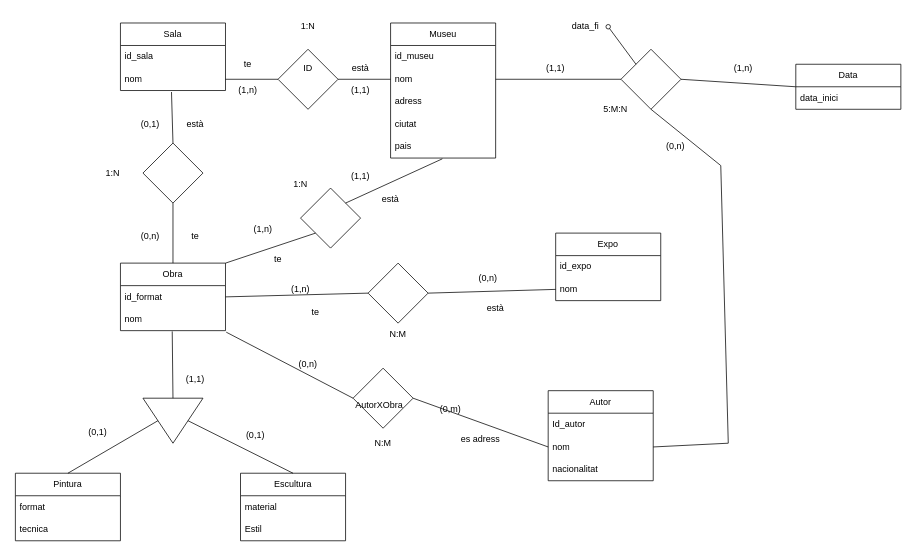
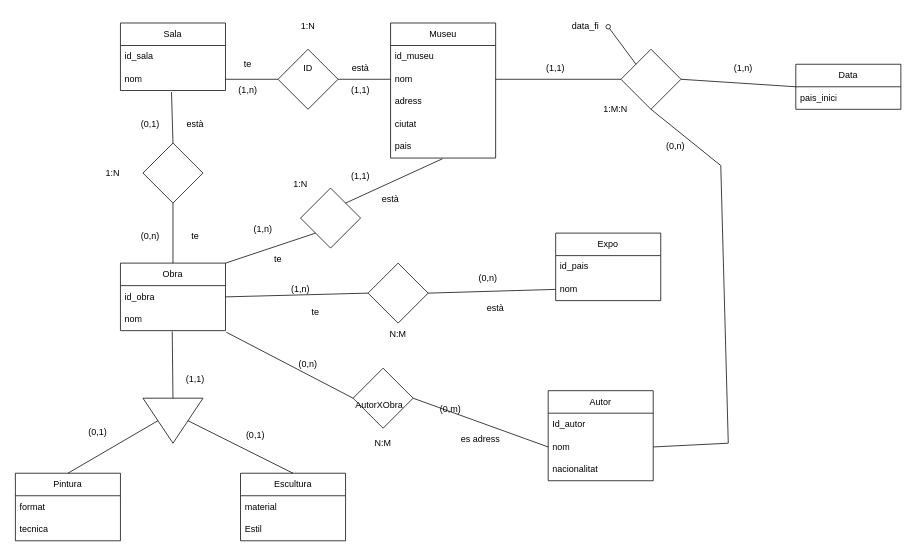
  <mxCell id="0" />
  <mxCell id="1" parent="0" />
  <mxCell id="2" value="Museu" style="swimlane;fontStyle=0;childLayout=stackLayout;horizontal=1;startSize=30;horizontalStack=0;resizeParent=1;resizeParentMax=0;resizeLast=0;collapsible=1;marginBottom=0;whiteSpace=wrap;html=1;" parent="1" vertex="1"><mxGeometry x="520" y="30" width="140" height="180" as="geometry" /></mxCell>
  <mxCell id="3" value="id_museu" style="text;strokeColor=none;fillColor=none;align=left;verticalAlign=middle;spacingLeft=4;spacingRight=4;overflow=hidden;points=[[0,0.5],[1,0.5]];portConstraint=eastwest;rotatable=0;whiteSpace=wrap;html=1;" parent="2" vertex="1"><mxGeometry y="30" width="140" height="30" as="geometry" /></mxCell>
  <mxCell id="4" value="nom" style="text;strokeColor=none;fillColor=none;align=left;verticalAlign=middle;spacingLeft=4;spacingRight=4;overflow=hidden;points=[[0,0.5],[1,0.5]];portConstraint=eastwest;rotatable=0;whiteSpace=wrap;html=1;" parent="2" vertex="1"><mxGeometry y="60" width="140" height="30" as="geometry" /></mxCell>
  <mxCell id="5" value="adress" style="text;strokeColor=none;fillColor=none;align=left;verticalAlign=middle;spacingLeft=4;spacingRight=4;overflow=hidden;points=[[0,0.5],[1,0.5]];portConstraint=eastwest;rotatable=0;whiteSpace=wrap;html=1;" parent="2" vertex="1"><mxGeometry y="90" width="140" height="30" as="geometry" /></mxCell>
  <mxCell id="6" value="ciutat" style="text;strokeColor=none;fillColor=none;align=left;verticalAlign=middle;spacingLeft=4;spacingRight=4;overflow=hidden;points=[[0,0.5],[1,0.5]];portConstraint=eastwest;rotatable=0;whiteSpace=wrap;html=1;" parent="2" vertex="1"><mxGeometry y="120" width="140" height="30" as="geometry" /></mxCell>
  <mxCell id="7" value="pais" style="text;strokeColor=none;fillColor=none;align=left;verticalAlign=middle;spacingLeft=4;spacingRight=4;overflow=hidden;points=[[0,0.5],[1,0.5]];portConstraint=eastwest;rotatable=0;whiteSpace=wrap;html=1;" parent="2" vertex="1"><mxGeometry y="150" width="140" height="30" as="geometry" /></mxCell>
  <mxCell id="8" value="Sala" style="swimlane;fontStyle=0;childLayout=stackLayout;horizontal=1;startSize=30;horizontalStack=0;resizeParent=1;resizeParentMax=0;resizeLast=0;collapsible=1;marginBottom=0;whiteSpace=wrap;html=1;" parent="1" vertex="1"><mxGeometry x="160" y="30" width="140" height="90" as="geometry" /></mxCell>
  <mxCell id="9" value="id_sala" style="text;strokeColor=none;fillColor=none;align=left;verticalAlign=middle;spacingLeft=4;spacingRight=4;overflow=hidden;points=[[0,0.5],[1,0.5]];portConstraint=eastwest;rotatable=0;whiteSpace=wrap;html=1;" parent="8" vertex="1"><mxGeometry y="30" width="140" height="30" as="geometry" /></mxCell>
  <mxCell id="10" value="nom" style="text;strokeColor=none;fillColor=none;align=left;verticalAlign=middle;spacingLeft=4;spacingRight=4;overflow=hidden;points=[[0,0.5],[1,0.5]];portConstraint=eastwest;rotatable=0;whiteSpace=wrap;html=1;" parent="8" vertex="1"><mxGeometry y="60" width="140" height="30" as="geometry" /></mxCell>
  <mxCell id="11" value="Obra" style="swimlane;fontStyle=0;childLayout=stackLayout;horizontal=1;startSize=30;horizontalStack=0;resizeParent=1;resizeParentMax=0;resizeLast=0;collapsible=1;marginBottom=0;whiteSpace=wrap;html=1;" parent="1" vertex="1"><mxGeometry x="160" y="350" width="140" height="90" as="geometry" /></mxCell>
- <mxCell id="12" value="id_format" style="text;strokeColor=none;fillColor=none;align=left;verticalAlign=middle;spacingLeft=4;spacingRight=4;overflow=hidden;points=[[0,0.5],[1,0.5]];portConstraint=eastwest;rotatable=0;whiteSpace=wrap;html=1;" parent="11" vertex="1"><mxGeometry y="30" width="140" height="30" as="geometry" /></mxCell>
+ <mxCell id="12" value="id_obra" style="text;strokeColor=none;fillColor=none;align=left;verticalAlign=middle;spacingLeft=4;spacingRight=4;overflow=hidden;points=[[0,0.5],[1,0.5]];portConstraint=eastwest;rotatable=0;whiteSpace=wrap;html=1;" parent="11" vertex="1"><mxGeometry y="30" width="140" height="30" as="geometry" /></mxCell>
  <mxCell id="13" value="nom" style="text;strokeColor=none;fillColor=none;align=left;verticalAlign=middle;spacingLeft=4;spacingRight=4;overflow=hidden;points=[[0,0.5],[1,0.5]];portConstraint=eastwest;rotatable=0;whiteSpace=wrap;html=1;" parent="11" vertex="1"><mxGeometry y="60" width="140" height="30" as="geometry" /></mxCell>
  <mxCell id="14" value="Pintura" style="swimlane;fontStyle=0;childLayout=stackLayout;horizontal=1;startSize=30;horizontalStack=0;resizeParent=1;resizeParentMax=0;resizeLast=0;collapsible=1;marginBottom=0;whiteSpace=wrap;html=1;" parent="1" vertex="1"><mxGeometry x="20" y="630" width="140" height="90" as="geometry" /></mxCell>
  <mxCell id="15" value="&lt;div&gt;format&lt;/div&gt;" style="text;strokeColor=none;fillColor=none;align=left;verticalAlign=middle;spacingLeft=4;spacingRight=4;overflow=hidden;points=[[0,0.5],[1,0.5]];portConstraint=eastwest;rotatable=0;whiteSpace=wrap;html=1;" parent="14" vertex="1"><mxGeometry y="30" width="140" height="30" as="geometry" /></mxCell>
  <mxCell id="16" value="tecnica" style="text;strokeColor=none;fillColor=none;align=left;verticalAlign=middle;spacingLeft=4;spacingRight=4;overflow=hidden;points=[[0,0.5],[1,0.5]];portConstraint=eastwest;rotatable=0;whiteSpace=wrap;html=1;" parent="14" vertex="1"><mxGeometry y="60" width="140" height="30" as="geometry" /></mxCell>
  <mxCell id="17" value="Escultura" style="swimlane;fontStyle=0;childLayout=stackLayout;horizontal=1;startSize=30;horizontalStack=0;resizeParent=1;resizeParentMax=0;resizeLast=0;collapsible=1;marginBottom=0;whiteSpace=wrap;html=1;" parent="1" vertex="1"><mxGeometry x="320" y="630" width="140" height="90" as="geometry" /></mxCell>
  <mxCell id="18" value="material" style="text;strokeColor=none;fillColor=none;align=left;verticalAlign=middle;spacingLeft=4;spacingRight=4;overflow=hidden;points=[[0,0.5],[1,0.5]];portConstraint=eastwest;rotatable=0;whiteSpace=wrap;html=1;" parent="17" vertex="1"><mxGeometry y="30" width="140" height="30" as="geometry" /></mxCell>
  <mxCell id="19" value="Estil" style="text;strokeColor=none;fillColor=none;align=left;verticalAlign=middle;spacingLeft=4;spacingRight=4;overflow=hidden;points=[[0,0.5],[1,0.5]];portConstraint=eastwest;rotatable=0;whiteSpace=wrap;html=1;" parent="17" vertex="1"><mxGeometry y="60" width="140" height="30" as="geometry" /></mxCell>
  <mxCell id="20" value="" style="triangle;whiteSpace=wrap;html=1;rotation=90;" parent="1" vertex="1"><mxGeometry x="200" y="520" width="60" height="80" as="geometry" /></mxCell>
  <mxCell id="21" value="Expo" style="swimlane;fontStyle=0;childLayout=stackLayout;horizontal=1;startSize=30;horizontalStack=0;resizeParent=1;resizeParentMax=0;resizeLast=0;collapsible=1;marginBottom=0;whiteSpace=wrap;html=1;" parent="1" vertex="1"><mxGeometry x="740" y="310" width="140" height="90" as="geometry" /></mxCell>
- <mxCell id="22" value="id_expo" style="text;strokeColor=none;fillColor=none;align=left;verticalAlign=middle;spacingLeft=4;spacingRight=4;overflow=hidden;points=[[0,0.5],[1,0.5]];portConstraint=eastwest;rotatable=0;whiteSpace=wrap;html=1;" parent="21" vertex="1"><mxGeometry y="30" width="140" height="30" as="geometry" /></mxCell>
+ <mxCell id="22" value="id_pais" style="text;strokeColor=none;fillColor=none;align=left;verticalAlign=middle;spacingLeft=4;spacingRight=4;overflow=hidden;points=[[0,0.5],[1,0.5]];portConstraint=eastwest;rotatable=0;whiteSpace=wrap;html=1;" parent="21" vertex="1"><mxGeometry y="30" width="140" height="30" as="geometry" /></mxCell>
  <mxCell id="23" value="nom" style="text;strokeColor=none;fillColor=none;align=left;verticalAlign=middle;spacingLeft=4;spacingRight=4;overflow=hidden;points=[[0,0.5],[1,0.5]];portConstraint=eastwest;rotatable=0;whiteSpace=wrap;html=1;" parent="21" vertex="1"><mxGeometry y="60" width="140" height="30" as="geometry" /></mxCell>
  <mxCell id="24" value="Autor" style="swimlane;fontStyle=0;childLayout=stackLayout;horizontal=1;startSize=30;horizontalStack=0;resizeParent=1;resizeParentMax=0;resizeLast=0;collapsible=1;marginBottom=0;whiteSpace=wrap;html=1;" parent="1" vertex="1"><mxGeometry x="730" y="520" width="140" height="120" as="geometry" /></mxCell>
  <mxCell id="25" value="Id_autor" style="text;strokeColor=none;fillColor=none;align=left;verticalAlign=middle;spacingLeft=4;spacingRight=4;overflow=hidden;points=[[0,0.5],[1,0.5]];portConstraint=eastwest;rotatable=0;whiteSpace=wrap;html=1;" parent="24" vertex="1"><mxGeometry y="30" width="140" height="30" as="geometry" /></mxCell>
  <mxCell id="26" value="nom" style="text;strokeColor=none;fillColor=none;align=left;verticalAlign=middle;spacingLeft=4;spacingRight=4;overflow=hidden;points=[[0,0.5],[1,0.5]];portConstraint=eastwest;rotatable=0;whiteSpace=wrap;html=1;" parent="24" vertex="1"><mxGeometry y="60" width="140" height="30" as="geometry" /></mxCell>
  <mxCell id="27" value="nacionalitat" style="text;strokeColor=none;fillColor=none;align=left;verticalAlign=middle;spacingLeft=4;spacingRight=4;overflow=hidden;points=[[0,0.5],[1,0.5]];portConstraint=eastwest;rotatable=0;whiteSpace=wrap;html=1;" parent="24" vertex="1"><mxGeometry y="90" width="140" height="30" as="geometry" /></mxCell>
  <mxCell id="28" value="Data" style="swimlane;fontStyle=0;childLayout=stackLayout;horizontal=1;startSize=30;horizontalStack=0;resizeParent=1;resizeParentMax=0;resizeLast=0;collapsible=1;marginBottom=0;whiteSpace=wrap;html=1;" parent="1" vertex="1"><mxGeometry x="1060" y="85" width="140" height="60" as="geometry" /></mxCell>
- <mxCell id="29" value="data_inici" style="text;strokeColor=none;fillColor=none;align=left;verticalAlign=middle;spacingLeft=4;spacingRight=4;overflow=hidden;points=[[0,0.5],[1,0.5]];portConstraint=eastwest;rotatable=0;whiteSpace=wrap;html=1;" parent="28" vertex="1"><mxGeometry y="30" width="140" height="30" as="geometry" /></mxCell>
+ <mxCell id="29" value="pais_inici" style="text;strokeColor=none;fillColor=none;align=left;verticalAlign=middle;spacingLeft=4;spacingRight=4;overflow=hidden;points=[[0,0.5],[1,0.5]];portConstraint=eastwest;rotatable=0;whiteSpace=wrap;html=1;" parent="28" vertex="1"><mxGeometry y="30" width="140" height="30" as="geometry" /></mxCell>
  <mxCell id="30" value="" style="rhombus;whiteSpace=wrap;html=1;" parent="1" vertex="1"><mxGeometry x="470" y="490" width="80" height="80" as="geometry" /></mxCell>
  <mxCell id="31" value="" style="rhombus;whiteSpace=wrap;html=1;" parent="1" vertex="1"><mxGeometry x="490" y="350" width="80" height="80" as="geometry" /></mxCell>
  <mxCell id="32" value="" style="rhombus;whiteSpace=wrap;html=1;" parent="1" vertex="1"><mxGeometry x="190" y="190" width="80" height="80" as="geometry" /></mxCell>
  <mxCell id="33" value="" style="rhombus;whiteSpace=wrap;html=1;" parent="1" vertex="1"><mxGeometry x="400" y="250" width="80" height="80" as="geometry" /></mxCell>
  <mxCell id="34" value="" style="rhombus;whiteSpace=wrap;html=1;" parent="1" vertex="1"><mxGeometry x="370" y="65" width="80" height="80" as="geometry" /></mxCell>
  <mxCell id="35" value="" style="endArrow=none;html=1;rounded=0;entryX=0;entryY=0.5;entryDx=0;entryDy=0;exitX=1;exitY=0.5;exitDx=0;exitDy=0;" parent="1" source="10" target="34" edge="1"><mxGeometry width="50" height="50" relative="1" as="geometry"><mxPoint x="330" y="170" as="sourcePoint" /><mxPoint x="380" y="120" as="targetPoint" /></mxGeometry></mxCell>
  <mxCell id="36" value="" style="endArrow=none;html=1;rounded=0;entryX=1;entryY=0.5;entryDx=0;entryDy=0;exitX=0;exitY=0.5;exitDx=0;exitDy=0;" parent="1" source="4" target="34" edge="1"><mxGeometry width="50" height="50" relative="1" as="geometry"><mxPoint x="460" y="210" as="sourcePoint" /><mxPoint x="510" y="160" as="targetPoint" /></mxGeometry></mxCell>
  <mxCell id="37" value="" style="endArrow=none;html=1;rounded=0;entryX=0.486;entryY=1.067;entryDx=0;entryDy=0;entryPerimeter=0;exitX=0.5;exitY=0;exitDx=0;exitDy=0;" parent="1" source="32" target="10" edge="1"><mxGeometry width="50" height="50" relative="1" as="geometry"><mxPoint x="100" y="280" as="sourcePoint" /><mxPoint x="229.02" y="153.99" as="targetPoint" /></mxGeometry></mxCell>
  <mxCell id="38" value="" style="endArrow=none;html=1;rounded=0;entryX=0.5;entryY=1;entryDx=0;entryDy=0;exitX=0.5;exitY=0;exitDx=0;exitDy=0;" parent="1" source="11" target="32" edge="1"><mxGeometry width="50" height="50" relative="1" as="geometry"><mxPoint x="90" y="350" as="sourcePoint" /><mxPoint x="140" y="300" as="targetPoint" /></mxGeometry></mxCell>
  <mxCell id="39" value="" style="endArrow=none;html=1;rounded=0;exitX=1;exitY=0;exitDx=0;exitDy=0;entryX=0;entryY=1;entryDx=0;entryDy=0;" parent="1" source="11" target="33" edge="1"><mxGeometry width="50" height="50" relative="1" as="geometry"><mxPoint x="320" y="360" as="sourcePoint" /><mxPoint x="370" y="310" as="targetPoint" /></mxGeometry></mxCell>
  <mxCell id="40" value="" style="endArrow=none;html=1;rounded=0;exitX=1;exitY=0;exitDx=0;exitDy=0;entryX=0.493;entryY=1.033;entryDx=0;entryDy=0;entryPerimeter=0;" parent="1" source="33" target="7" edge="1"><mxGeometry width="50" height="50" relative="1" as="geometry"><mxPoint x="530" y="220" as="sourcePoint" /><mxPoint x="570" y="220" as="targetPoint" /></mxGeometry></mxCell>
  <mxCell id="41" value="" style="endArrow=none;html=1;rounded=0;exitX=1;exitY=0.5;exitDx=0;exitDy=0;entryX=0;entryY=0.5;entryDx=0;entryDy=0;" parent="1" source="12" target="31" edge="1"><mxGeometry width="50" height="50" relative="1" as="geometry"><mxPoint x="340" y="490" as="sourcePoint" /><mxPoint x="390" y="440" as="targetPoint" /></mxGeometry></mxCell>
  <mxCell id="42" value="" style="endArrow=none;html=1;rounded=0;entryX=0;entryY=0.5;entryDx=0;entryDy=0;exitX=1.007;exitY=1.067;exitDx=0;exitDy=0;exitPerimeter=0;" parent="1" source="13" target="30" edge="1"><mxGeometry width="50" height="50" relative="1" as="geometry"><mxPoint x="300" y="455" as="sourcePoint" /><mxPoint x="410" y="480" as="targetPoint" /></mxGeometry></mxCell>
  <mxCell id="43" value="" style="endArrow=none;html=1;rounded=0;exitX=1;exitY=0.5;exitDx=0;exitDy=0;entryX=0;entryY=0.5;entryDx=0;entryDy=0;" parent="1" source="31" target="23" edge="1"><mxGeometry width="50" height="50" relative="1" as="geometry"><mxPoint x="590" y="480" as="sourcePoint" /><mxPoint x="720" y="390" as="targetPoint" /></mxGeometry></mxCell>
  <mxCell id="44" value="" style="endArrow=none;html=1;rounded=0;exitX=1;exitY=0.5;exitDx=0;exitDy=0;entryX=0;entryY=0.5;entryDx=0;entryDy=0;" parent="1" source="30" target="26" edge="1"><mxGeometry width="50" height="50" relative="1" as="geometry"><mxPoint x="590" y="570" as="sourcePoint" /><mxPoint x="640" y="520" as="targetPoint" /></mxGeometry></mxCell>
  <mxCell id="45" value="" style="endArrow=none;html=1;rounded=0;entryX=1;entryY=0.5;entryDx=0;entryDy=0;exitX=0;exitY=0.5;exitDx=0;exitDy=0;" parent="1" source="46" target="4" edge="1"><mxGeometry width="50" height="50" relative="1" as="geometry"><mxPoint x="660" y="250" as="sourcePoint" /><mxPoint x="710" y="200" as="targetPoint" /></mxGeometry></mxCell>
  <mxCell id="46" value="" style="rhombus;whiteSpace=wrap;html=1;" parent="1" vertex="1"><mxGeometry x="827" y="65" width="80" height="80" as="geometry" /></mxCell>
  <mxCell id="47" value="" style="endArrow=none;html=1;rounded=0;entryX=1;entryY=0.5;entryDx=0;entryDy=0;exitX=0;exitY=0.5;exitDx=0;exitDy=0;" parent="1" target="46" edge="1"><mxGeometry width="50" height="50" relative="1" as="geometry"><mxPoint x="1060" y="115" as="sourcePoint" /><mxPoint x="970" y="200" as="targetPoint" /></mxGeometry></mxCell>
  <mxCell id="48" value="" style="endArrow=none;html=1;rounded=0;exitX=1;exitY=0.5;exitDx=0;exitDy=0;entryX=0.5;entryY=1;entryDx=0;entryDy=0;" parent="1" source="26" target="46" edge="1"><mxGeometry width="50" height="50" relative="1" as="geometry"><mxPoint x="970" y="580" as="sourcePoint" /><mxPoint x="1020" y="530" as="targetPoint" /><Array as="points"><mxPoint x="970" y="590" /><mxPoint x="960" y="220" /></Array></mxGeometry></mxCell>
  <mxCell id="49" value="" style="endArrow=none;html=1;rounded=0;entryX=0.493;entryY=1.033;entryDx=0;entryDy=0;entryPerimeter=0;exitX=0;exitY=0.5;exitDx=0;exitDy=0;" parent="1" source="20" target="13" edge="1"><mxGeometry width="50" height="50" relative="1" as="geometry"><mxPoint x="100" y="540" as="sourcePoint" /><mxPoint x="230.98" y="472.01" as="targetPoint" /></mxGeometry></mxCell>
  <mxCell id="50" value="" style="endArrow=none;html=1;rounded=0;entryX=0.5;entryY=1;entryDx=0;entryDy=0;exitX=0.5;exitY=0;exitDx=0;exitDy=0;" parent="1" source="14" target="20" edge="1"><mxGeometry width="50" height="50" relative="1" as="geometry"><mxPoint x="110" y="630" as="sourcePoint" /><mxPoint x="160" y="580" as="targetPoint" /></mxGeometry></mxCell>
  <mxCell id="51" value="" style="endArrow=none;html=1;rounded=0;entryX=0.5;entryY=0;entryDx=0;entryDy=0;exitX=0.5;exitY=0;exitDx=0;exitDy=0;" parent="1" source="17" target="20" edge="1"><mxGeometry width="50" height="50" relative="1" as="geometry"><mxPoint x="260" y="650" as="sourcePoint" /><mxPoint x="310" y="600" as="targetPoint" /></mxGeometry></mxCell>
  <mxCell id="52" value="ID" style="text;html=1;align=center;verticalAlign=middle;whiteSpace=wrap;rounded=0;" parent="1" vertex="1"><mxGeometry x="380" y="75" width="60" height="30" as="geometry" /></mxCell>
  <mxCell id="53" value="(1,n)" style="text;html=1;align=center;verticalAlign=middle;whiteSpace=wrap;rounded=0;" parent="1" vertex="1"><mxGeometry x="300" y="105" width="60" height="30" as="geometry" /></mxCell>
  <mxCell id="54" value="(1,1)" style="text;html=1;align=center;verticalAlign=middle;whiteSpace=wrap;rounded=0;" parent="1" vertex="1"><mxGeometry x="450" y="105" width="60" height="30" as="geometry" /></mxCell>
  <mxCell id="55" value="te" style="text;html=1;align=center;verticalAlign=middle;whiteSpace=wrap;rounded=0;" parent="1" vertex="1"><mxGeometry x="300" y="70" width="60" height="30" as="geometry" /></mxCell>
  <mxCell id="56" value="està" style="text;html=1;align=center;verticalAlign=middle;whiteSpace=wrap;rounded=0;" parent="1" vertex="1"><mxGeometry x="450" y="75" width="60" height="30" as="geometry" /></mxCell>
  <mxCell id="57" value="1:N" style="text;html=1;align=center;verticalAlign=middle;whiteSpace=wrap;rounded=0;" parent="1" vertex="1"><mxGeometry x="380" y="20" width="60" height="30" as="geometry" /></mxCell>
  <mxCell id="58" value="està" style="text;html=1;align=center;verticalAlign=middle;whiteSpace=wrap;rounded=0;" parent="1" vertex="1"><mxGeometry x="230" y="150" width="60" height="30" as="geometry" /></mxCell>
  <mxCell id="59" value="te" style="text;html=1;align=center;verticalAlign=middle;whiteSpace=wrap;rounded=0;" parent="1" vertex="1"><mxGeometry x="230" y="300" width="60" height="30" as="geometry" /></mxCell>
  <mxCell id="60" value="(0,1)" style="text;html=1;align=center;verticalAlign=middle;whiteSpace=wrap;rounded=0;" parent="1" vertex="1"><mxGeometry x="170" y="150" width="60" height="30" as="geometry" /></mxCell>
  <mxCell id="61" value="(0,n)" style="text;html=1;align=center;verticalAlign=middle;whiteSpace=wrap;rounded=0;" parent="1" vertex="1"><mxGeometry x="170" y="300" width="60" height="30" as="geometry" /></mxCell>
  <mxCell id="62" value="1:N" style="text;html=1;align=center;verticalAlign=middle;whiteSpace=wrap;rounded=0;" parent="1" vertex="1"><mxGeometry x="120" y="215" width="60" height="30" as="geometry" /></mxCell>
  <mxCell id="63" value="està" style="text;html=1;align=center;verticalAlign=middle;whiteSpace=wrap;rounded=0;" parent="1" vertex="1"><mxGeometry x="490" y="250" width="60" height="30" as="geometry" /></mxCell>
  <mxCell id="64" value="te" style="text;html=1;align=center;verticalAlign=middle;whiteSpace=wrap;rounded=0;" parent="1" vertex="1"><mxGeometry x="340" y="330" width="60" height="30" as="geometry" /></mxCell>
  <mxCell id="65" value="(1,n)" style="text;html=1;align=center;verticalAlign=middle;whiteSpace=wrap;rounded=0;" parent="1" vertex="1"><mxGeometry x="320" y="290" width="60" height="30" as="geometry" /></mxCell>
  <mxCell id="66" value="(1,1)" style="text;html=1;align=center;verticalAlign=middle;whiteSpace=wrap;rounded=0;" parent="1" vertex="1"><mxGeometry x="450" y="220" width="60" height="30" as="geometry" /></mxCell>
  <mxCell id="67" value="1:N" style="text;html=1;align=center;verticalAlign=middle;whiteSpace=wrap;rounded=0;" parent="1" vertex="1"><mxGeometry x="370" y="230" width="60" height="30" as="geometry" /></mxCell>
  <mxCell id="68" value="(1,1)" style="text;html=1;align=center;verticalAlign=middle;whiteSpace=wrap;rounded=0;" parent="1" vertex="1"><mxGeometry x="230" y="490" width="60" height="30" as="geometry" /></mxCell>
  <mxCell id="69" value="(0,1)" style="text;html=1;align=center;verticalAlign=middle;whiteSpace=wrap;rounded=0;" parent="1" vertex="1"><mxGeometry x="100" y="560" width="60" height="30" as="geometry" /></mxCell>
  <mxCell id="70" value="(0,1)" style="text;html=1;align=center;verticalAlign=middle;whiteSpace=wrap;rounded=0;" parent="1" vertex="1"><mxGeometry x="310" y="565" width="60" height="30" as="geometry" /></mxCell>
  <mxCell id="71" value="es adress" style="text;html=1;align=center;verticalAlign=middle;whiteSpace=wrap;rounded=0;" parent="1" vertex="1"><mxGeometry x="610" y="570" width="60" height="30" as="geometry" /></mxCell>
  <mxCell id="72" value="(0,m)" style="text;html=1;align=center;verticalAlign=middle;whiteSpace=wrap;rounded=0;" parent="1" vertex="1"><mxGeometry x="570" y="530" width="60" height="30" as="geometry" /></mxCell>
  <mxCell id="73" value="(0,n)" style="text;html=1;align=center;verticalAlign=middle;whiteSpace=wrap;rounded=0;" parent="1" vertex="1"><mxGeometry x="380" y="470" width="60" height="30" as="geometry" /></mxCell>
  <mxCell id="74" value="AutorXObra" style="text;html=1;align=center;verticalAlign=middle;whiteSpace=wrap;rounded=0;" parent="1" vertex="1"><mxGeometry x="475" y="525" width="60" height="30" as="geometry" /></mxCell>
  <mxCell id="75" value="N:M" style="text;html=1;align=center;verticalAlign=middle;whiteSpace=wrap;rounded=0;" parent="1" vertex="1"><mxGeometry x="480" y="575" width="60" height="30" as="geometry" /></mxCell>
  <mxCell id="76" value="te" style="text;html=1;align=center;verticalAlign=middle;whiteSpace=wrap;rounded=0;" parent="1" vertex="1"><mxGeometry x="390" y="400" width="60" height="30" as="geometry" /></mxCell>
  <mxCell id="77" value="està" style="text;html=1;align=center;verticalAlign=middle;whiteSpace=wrap;rounded=0;" parent="1" vertex="1"><mxGeometry x="630" y="395" width="60" height="30" as="geometry" /></mxCell>
  <mxCell id="78" value="(1,n)" style="text;html=1;align=center;verticalAlign=middle;whiteSpace=wrap;rounded=0;" parent="1" vertex="1"><mxGeometry x="370" y="370" width="60" height="30" as="geometry" /></mxCell>
  <mxCell id="79" value="(0,n)" style="text;html=1;align=center;verticalAlign=middle;whiteSpace=wrap;rounded=0;" parent="1" vertex="1"><mxGeometry x="620" y="355" width="60" height="30" as="geometry" /></mxCell>
  <mxCell id="80" value="N:M" style="text;html=1;align=center;verticalAlign=middle;whiteSpace=wrap;rounded=0;" parent="1" vertex="1"><mxGeometry x="500" y="430" width="60" height="30" as="geometry" /></mxCell>
  <mxCell id="81" value="data_fi" style="text;html=1;align=center;verticalAlign=middle;whiteSpace=wrap;rounded=0;" parent="1" vertex="1"><mxGeometry x="750" y="20" width="60" height="30" as="geometry" /></mxCell>
  <mxCell id="82" value="" style="endArrow=none;html=1;rounded=0;entryX=0;entryY=0;entryDx=0;entryDy=0;exitX=1;exitY=0.5;exitDx=0;exitDy=0;startArrow=oval;startFill=0;" parent="1" source="81" target="46" edge="1"><mxGeometry width="50" height="50" relative="1" as="geometry"><mxPoint x="760" y="110" as="sourcePoint" /><mxPoint x="810" y="60" as="targetPoint" /></mxGeometry></mxCell>
  <mxCell id="83" value="(1,1)" style="text;html=1;align=center;verticalAlign=middle;whiteSpace=wrap;rounded=0;" parent="1" vertex="1"><mxGeometry x="710" y="75" width="60" height="30" as="geometry" /></mxCell>
  <mxCell id="84" value="(1,n)" style="text;html=1;align=center;verticalAlign=middle;whiteSpace=wrap;rounded=0;" parent="1" vertex="1"><mxGeometry x="960" y="75" width="60" height="30" as="geometry" /></mxCell>
  <mxCell id="85" value="(0,n)" style="text;html=1;align=center;verticalAlign=middle;whiteSpace=wrap;rounded=0;" parent="1" vertex="1"><mxGeometry x="870" y="180" width="60" height="30" as="geometry" /></mxCell>
- <mxCell id="86" value="5:M:N" style="text;html=1;align=center;verticalAlign=middle;whiteSpace=wrap;rounded=0;" vertex="1" parent="1"><mxGeometry x="790" y="130" width="60" height="30" as="geometry" /></mxCell>
+ <mxCell id="86" value="1:M:N" style="text;html=1;align=center;verticalAlign=middle;whiteSpace=wrap;rounded=0;" vertex="1" parent="1"><mxGeometry x="790" y="130" width="60" height="30" as="geometry" /></mxCell>
